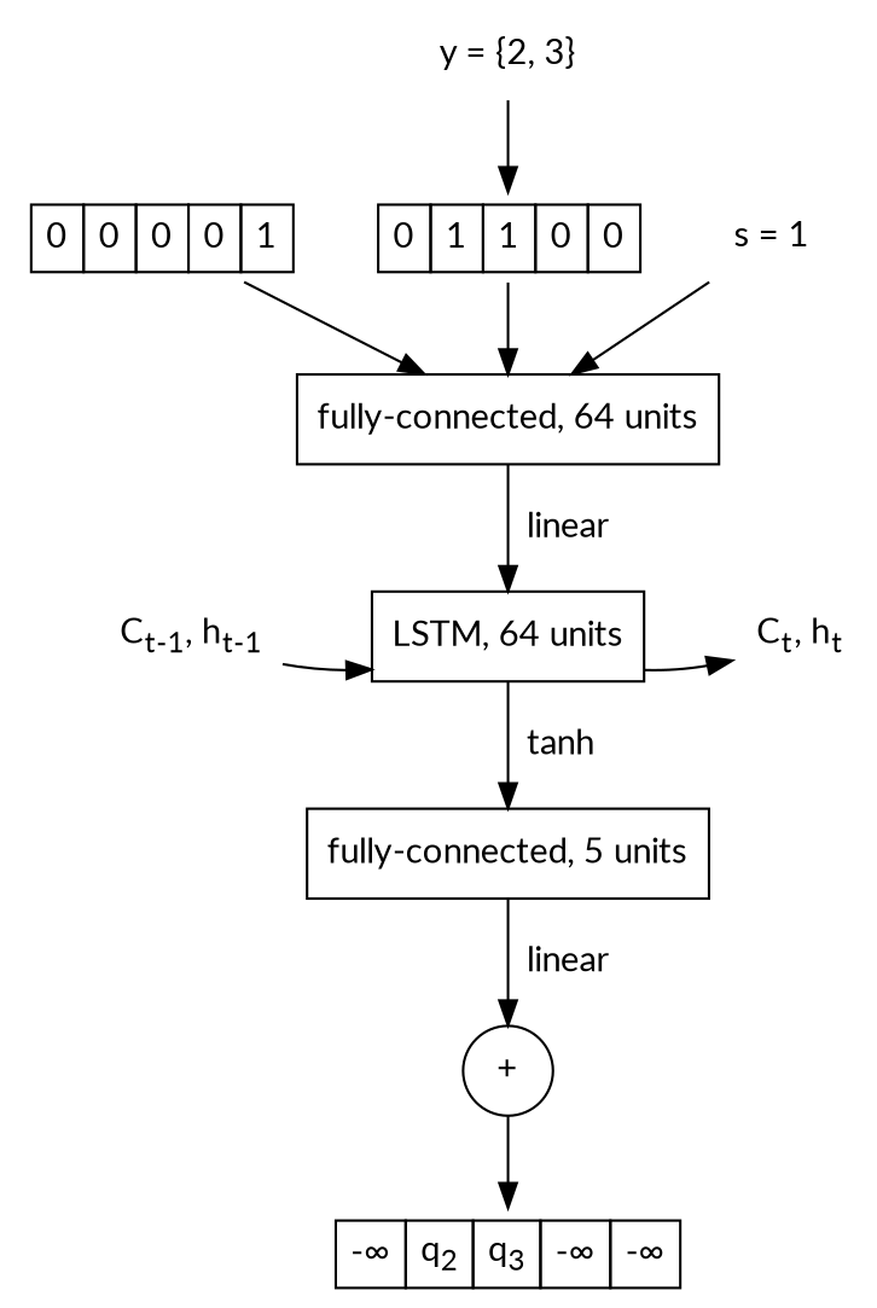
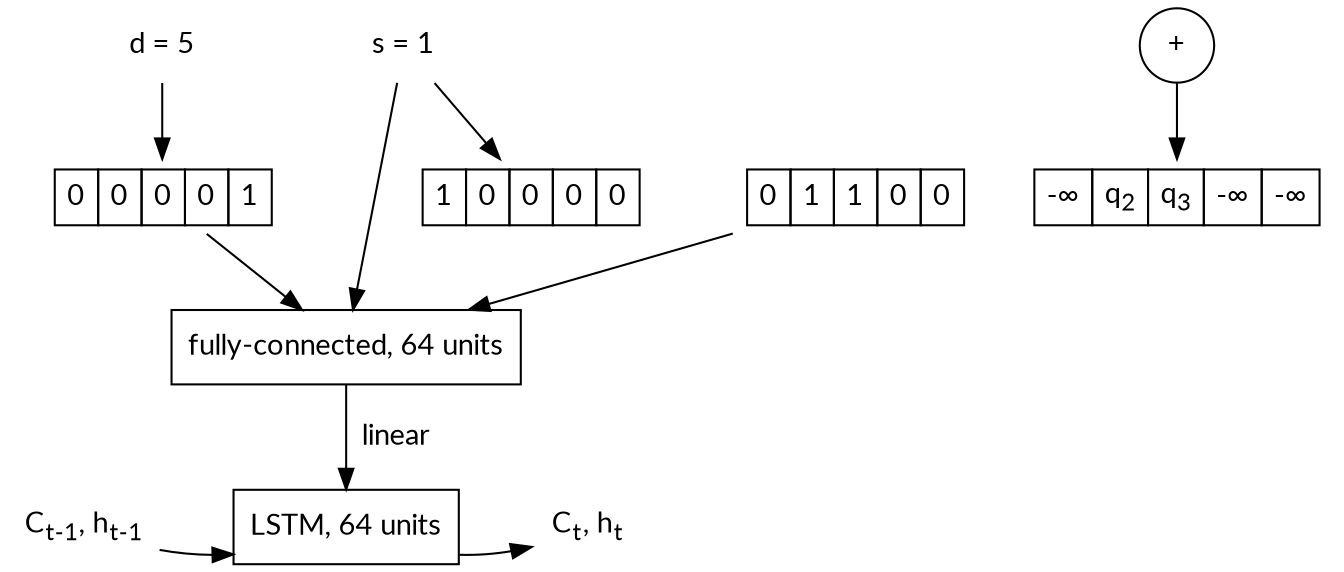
  digraph {
    fontname=Lato
    node [fontname=Lato shape=plaintext]
    edge [fontname=Lato]
    n1 [label=<<table border="0" cellspacing="0" cellborder="1" cellpadding="5">                       <tr border="0">                         <td>0</td>                         <td>0</td>                         <td>0</td>                         <td>0</td>                         <td>1</td>                       </tr>                   </table>> shape=none]
+   n2 [label=<<table border="0" cellspacing="0"  cellpadding="5">                       <tr border="0">                         <td border="1">1</td>                         <td border="1">0</td>                         <td border="1">0</td>                         <td border="1">0</td>                         <td border="1">0</td>                       </tr>                   </table>> shape=none]
    n3 [label=<<table border="0" cellspacing="0" cellpadding="5">                       <tr border="0">                         <td border="1">0</td>                         <td border="1">1</td>                         <td border="1">1</td>                         <td border="1">0</td>                         <td border="1">0</td>                       </tr>                   </table>> shape=none]
    n4 [label=<C<SUB>t-1</SUB>, h<SUB>t-1</SUB>>]
    n5 [label="LSTM, 64 units" shape=box]
    n6 [label=<C<SUB>t</SUB>, h<SUB>t</SUB>>]
    n7 [label="fully-connected, 64 units" shape=box]
-   n8 [label="fully-connected, 5 units" shape=box]
+   n9 [label="d = 5"]
    n10 [label="s = 1"]
-   n11 [label="y = {2, 3}"]
    n12 [label="+" shape=circle]
    n13 [label=<<table border="0" cellspacing="0" cellpadding="5">                       <tr border="0">                         <td border="1">-∞</td>                         <td border="1">q<SUB>2</SUB></td>                         <td border="1">q<SUB>3</SUB></td>                         <td border="1">-∞</td>                         <td border="1">-∞</td>                       </tr>                   </table>> shape=none]
    subgraph sub_1 {
      rank=same
      n1
+     n2
      n3
    }
    subgraph sub_2 {
      rank=same
      n4
      n5
      n6
    }
+   n1 -> n2 [style=invis]
    n1 -> n7
+   n2 -> n3 [style=invis]
    n3 -> n7
    n4 -> n5
    n4 -> n5 [style=invis]
    n5 -> n6
    n5 -> n6 [style=invis]
-   n5 -> n8 [label="  tanh"]
    n7 -> n5 [label="  linear"]
-   n8 -> n12 [label="  linear"]
+   n9 -> n1
+   n10 -> n2
    n10 -> n7
-   n11 -> n3
    n12 -> n13
  }
